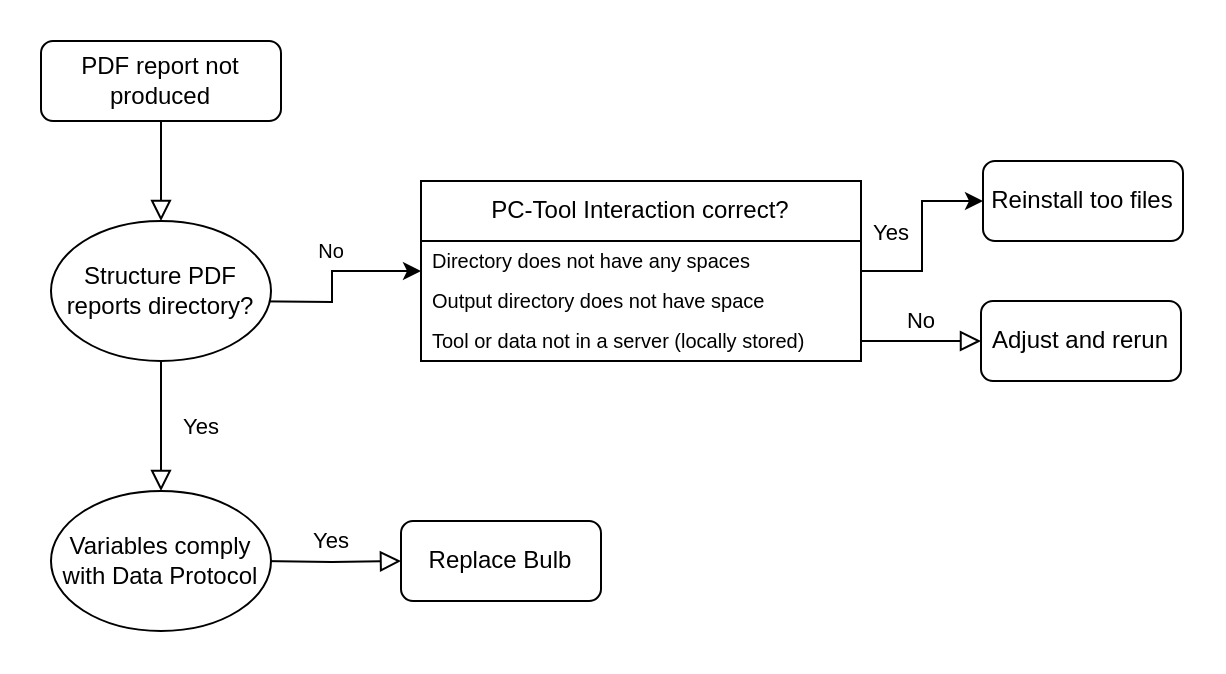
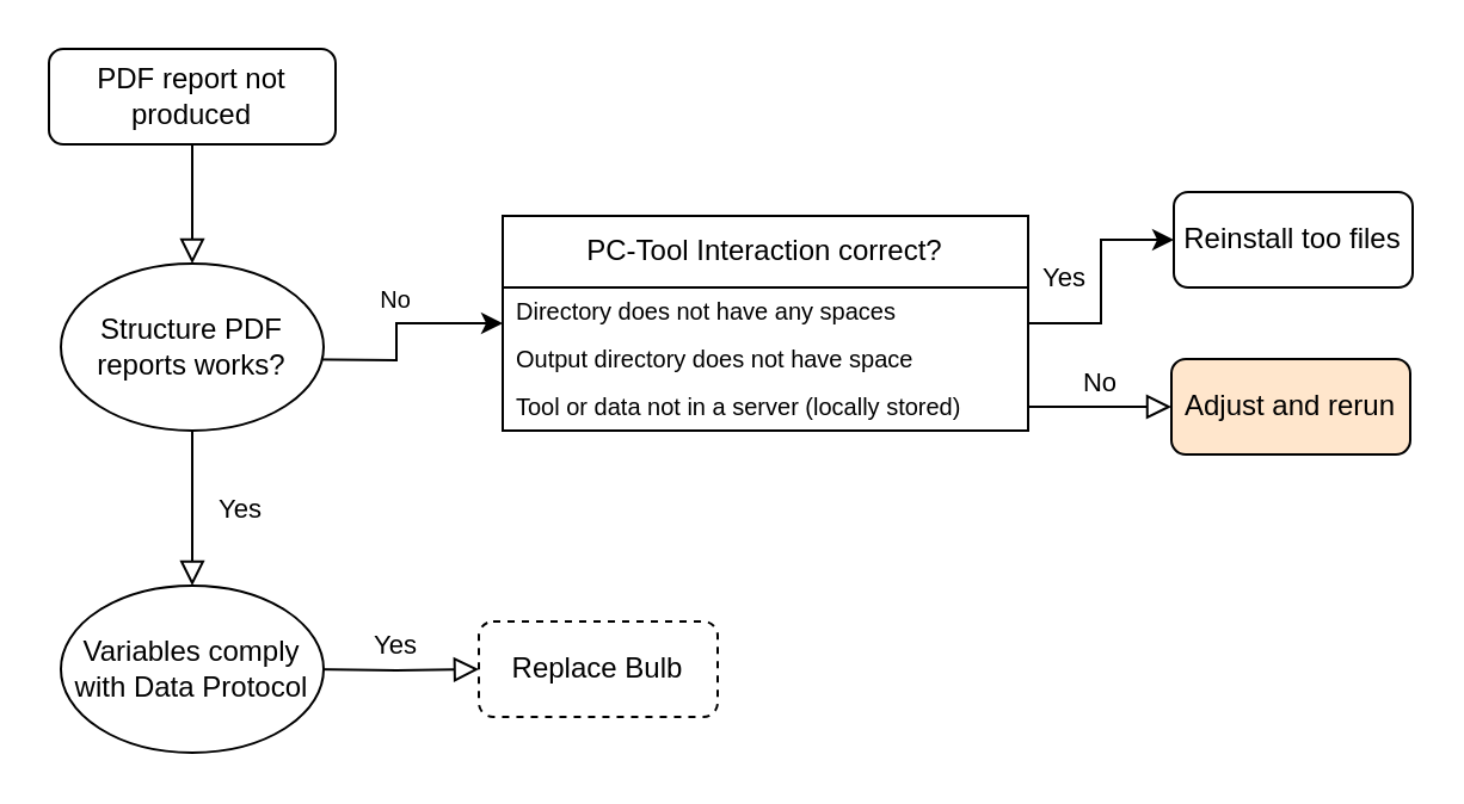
  <mxCell id="0" />
  <mxCell id="1" parent="0" />
  <mxCell id="2" value="" style="rounded=0;html=1;jettySize=auto;orthogonalLoop=1;fontSize=11;endArrow=block;endFill=0;endSize=8;strokeWidth=1;shadow=0;labelBackgroundColor=none;edgeStyle=orthogonalEdgeStyle;entryX=0.5;entryY=0;entryDx=0;entryDy=0;" parent="1" source="3" target="8" edge="1"><mxGeometry relative="1" as="geometry"><mxPoint x="80" y="110" as="targetPoint" /></mxGeometry></mxCell>
  <mxCell id="3" value="PDF report not produced" style="rounded=1;whiteSpace=wrap;html=1;fontSize=12;glass=0;strokeWidth=1;shadow=0;" parent="1" vertex="1"><mxGeometry x="20" y="20" width="120" height="40" as="geometry" /></mxCell>
  <mxCell id="4" value="Yes" style="rounded=0;html=1;jettySize=auto;orthogonalLoop=1;fontSize=11;endArrow=block;endFill=0;endSize=8;strokeWidth=1;shadow=0;labelBackgroundColor=none;edgeStyle=orthogonalEdgeStyle;exitX=0.5;exitY=1;exitDx=0;exitDy=0;entryX=0.5;entryY=0;entryDx=0;entryDy=0;" parent="1" source="8" target="9" edge="1"><mxGeometry y="20" relative="1" as="geometry"><mxPoint as="offset" /><mxPoint x="80" y="200" as="sourcePoint" /><mxPoint x="80" y="240" as="targetPoint" /><Array as="points" /></mxGeometry></mxCell>
  <mxCell id="5" value="Yes" style="edgeStyle=orthogonalEdgeStyle;rounded=0;html=1;jettySize=auto;orthogonalLoop=1;fontSize=11;endArrow=block;endFill=0;endSize=8;strokeWidth=1;shadow=0;labelBackgroundColor=none;" parent="1" target="6" edge="1"><mxGeometry y="10" relative="1" as="geometry"><mxPoint as="offset" /><mxPoint x="130" y="280" as="sourcePoint" /></mxGeometry></mxCell>
- <mxCell id="6" value="Replace Bulb" style="rounded=1;whiteSpace=wrap;html=1;fontSize=12;glass=0;strokeWidth=1;shadow=0;" parent="1" vertex="1"><mxGeometry x="200" y="260" width="100" height="40" as="geometry" /></mxCell>
+ <mxCell id="6" value="Replace Bulb" style="rounded=1;whiteSpace=wrap;html=1;fontSize=12;glass=0;strokeWidth=1;shadow=0;dashed=1;" parent="1" vertex="1"><mxGeometry x="200" y="260" width="100" height="40" as="geometry" /></mxCell>
  <mxCell id="7" value="No" style="edgeStyle=orthogonalEdgeStyle;rounded=0;orthogonalLoop=1;jettySize=auto;html=1;fontSize=10;entryX=0;entryY=0.5;entryDx=0;entryDy=0;" parent="1" edge="1" target="12"><mxGeometry x="0.154" y="10" relative="1" as="geometry"><mxPoint x="120" y="150" as="sourcePoint" /><mxPoint x="230" y="60" as="targetPoint" /><mxPoint as="offset" /></mxGeometry></mxCell>
- <mxCell id="8" value="Structure PDF reports directory?" style="ellipse;whiteSpace=wrap;html=1;rounded=1;fontSize=12;" parent="1" vertex="1"><mxGeometry x="25" y="110" width="110" height="70" as="geometry" /></mxCell>
+ <mxCell id="8" value="Structure PDF reports works?" style="ellipse;whiteSpace=wrap;html=1;rounded=1;fontSize=12;" parent="1" vertex="1"><mxGeometry x="25" y="110" width="110" height="70" as="geometry" /></mxCell>
  <mxCell id="9" value="Variables comply with Data Protocol" style="ellipse;whiteSpace=wrap;html=1;rounded=1;fontSize=12;" parent="1" vertex="1"><mxGeometry x="25" y="245" width="110" height="70" as="geometry" /></mxCell>
  <mxCell id="10" style="edgeStyle=orthogonalEdgeStyle;rounded=0;orthogonalLoop=1;jettySize=auto;html=1;exitX=0.5;exitY=1;exitDx=0;exitDy=0;fontSize=12;" parent="1" edge="1"><mxGeometry relative="1" as="geometry"><mxPoint x="250" y="175" as="sourcePoint" /><mxPoint x="250" y="175" as="targetPoint" /></mxGeometry></mxCell>
  <mxCell id="11" value="Yes" style="edgeStyle=orthogonalEdgeStyle;rounded=0;orthogonalLoop=1;jettySize=auto;html=1;entryX=0;entryY=0.5;entryDx=0;entryDy=0;" edge="1" parent="1" source="12" target="16"><mxGeometry x="0.067" y="11" relative="1" as="geometry"><mxPoint x="-5" y="1" as="offset" /></mxGeometry></mxCell>
  <mxCell id="12" value="PC-Tool Interaction correct?" style="swimlane;fontStyle=0;childLayout=stackLayout;horizontal=1;startSize=30;horizontalStack=0;resizeParent=1;resizeParentMax=0;resizeLast=0;collapsible=1;marginBottom=0;whiteSpace=wrap;html=1;" vertex="1" parent="1"><mxGeometry x="210" y="90" width="220" height="90" as="geometry"><mxRectangle x="350" y="140" width="150" height="80" as="alternateBounds" /></mxGeometry></mxCell>
  <mxCell id="13" value="&lt;span style=&quot;font-size: 10px;&quot;&gt;Directory does not have any spaces&lt;/span&gt;" style="text;strokeColor=none;fillColor=none;align=left;verticalAlign=middle;spacingLeft=4;spacingRight=4;overflow=hidden;points=[[0,0.5],[1,0.5]];portConstraint=eastwest;rotatable=0;whiteSpace=wrap;html=1;" vertex="1" parent="12"><mxGeometry y="30" width="220" height="20" as="geometry" /></mxCell>
  <mxCell id="14" value="&lt;span style=&quot;font-size: 10px;&quot;&gt;Output directory does not have space&lt;/span&gt;" style="text;strokeColor=none;fillColor=none;align=left;verticalAlign=middle;spacingLeft=4;spacingRight=4;overflow=hidden;points=[[0,0.5],[1,0.5]];portConstraint=eastwest;rotatable=0;whiteSpace=wrap;html=1;" vertex="1" parent="12"><mxGeometry y="50" width="220" height="20" as="geometry" /></mxCell>
  <mxCell id="15" value="&lt;span style=&quot;font-size: 10px;&quot;&gt;Tool or data not in a server (locally stored)&lt;/span&gt;" style="text;strokeColor=none;fillColor=none;align=left;verticalAlign=middle;spacingLeft=4;spacingRight=4;overflow=hidden;points=[[0,0.5],[1,0.5]];portConstraint=eastwest;rotatable=0;whiteSpace=wrap;html=1;" vertex="1" parent="12"><mxGeometry y="70" width="220" height="20" as="geometry" /></mxCell>
  <mxCell id="16" value="Reinstall too files" style="rounded=1;whiteSpace=wrap;html=1;fontSize=12;glass=0;strokeWidth=1;shadow=0;" vertex="1" parent="1"><mxGeometry x="491" y="80" width="100" height="40" as="geometry" /></mxCell>
  <mxCell id="17" value="No" style="edgeStyle=orthogonalEdgeStyle;rounded=0;html=1;jettySize=auto;orthogonalLoop=1;fontSize=11;endArrow=block;endFill=0;endSize=8;strokeWidth=1;shadow=0;labelBackgroundColor=none;exitX=1;exitY=0.5;exitDx=0;exitDy=0;" edge="1" parent="1" target="18" source="15"><mxGeometry y="10" relative="1" as="geometry"><mxPoint as="offset" /><mxPoint x="260" y="210" as="sourcePoint" /></mxGeometry></mxCell>
- <mxCell id="18" value="Adjust and rerun" style="rounded=1;whiteSpace=wrap;html=1;fontSize=12;glass=0;strokeWidth=1;shadow=0;" vertex="1" parent="1"><mxGeometry x="490" y="150" width="100" height="40" as="geometry" /></mxCell>
+ <mxCell id="18" value="Adjust and rerun" style="rounded=1;whiteSpace=wrap;html=1;fontSize=12;glass=0;strokeWidth=1;shadow=0;fillColor=#ffe6cc;" vertex="1" parent="1"><mxGeometry x="490" y="150" width="100" height="40" as="geometry" /></mxCell>
